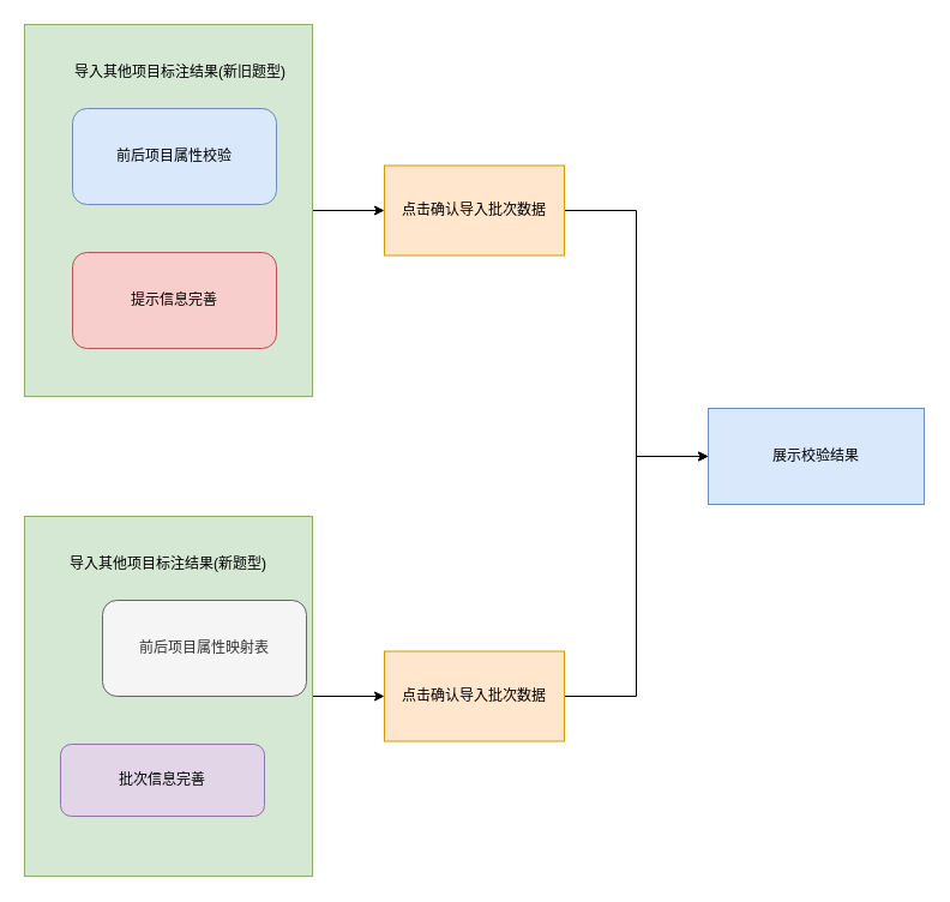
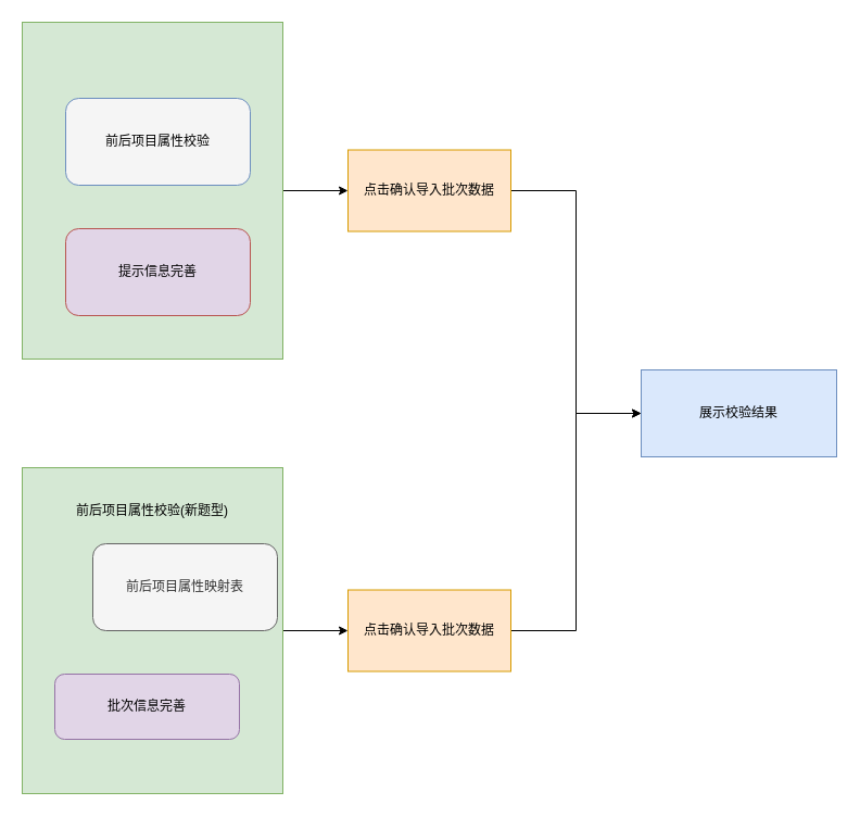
  <mxCell id="0" />
  <mxCell id="1" parent="0" />
  <mxCell id="2" style="edgeStyle=orthogonalEdgeStyle;rounded=0;orthogonalLoop=1;jettySize=auto;html=1;exitX=1;exitY=0.5;exitDx=0;exitDy=0;entryX=0;entryY=0.5;entryDx=0;entryDy=0;" edge="1" parent="1" source="3" target="13"><mxGeometry relative="1" as="geometry" /></mxCell>
  <mxCell id="3" value="" style="rounded=0;whiteSpace=wrap;html=1;fillColor=#d5e8d4;strokeColor=#82b366;" vertex="1" parent="1"><mxGeometry x="20" y="20" width="240" height="310" as="geometry" /></mxCell>
- <mxCell id="4" value="导入其他项目标注结果(新旧题型)" style="text;html=1;strokeColor=none;fillColor=none;align=center;verticalAlign=middle;whiteSpace=wrap;rounded=0;" vertex="1" parent="1"><mxGeometry x="50" y="40" width="200" height="40" as="geometry" /></mxCell>
- <mxCell id="5" value="前后项目属性校验" style="rounded=1;whiteSpace=wrap;html=1;fillColor=#dae8fc;strokeColor=#6c8ebf;" vertex="1" parent="1"><mxGeometry x="60" y="90" width="170" height="80" as="geometry" /></mxCell>
- <mxCell id="6" value="提示信息完善" style="rounded=1;whiteSpace=wrap;html=1;fillColor=#f8cecc;strokeColor=#b85450;" vertex="1" parent="1"><mxGeometry x="60" y="210" width="170" height="80" as="geometry" /></mxCell>
+ <mxCell id="5" value="前后项目属性校验" style="rounded=1;whiteSpace=wrap;html=1;fillColor=#f5f5f5;strokeColor=#6c8ebf;" vertex="1" parent="1"><mxGeometry x="60" y="90" width="170" height="80" as="geometry" /></mxCell>
+ <mxCell id="6" value="提示信息完善" style="rounded=1;whiteSpace=wrap;html=1;fillColor=#e1d5e7;strokeColor=#b85450;" vertex="1" parent="1"><mxGeometry x="60" y="210" width="170" height="80" as="geometry" /></mxCell>
  <mxCell id="7" style="edgeStyle=orthogonalEdgeStyle;rounded=0;orthogonalLoop=1;jettySize=auto;html=1;exitX=1;exitY=0.5;exitDx=0;exitDy=0;" edge="1" parent="1" source="8" target="15"><mxGeometry relative="1" as="geometry" /></mxCell>
  <mxCell id="8" value="" style="rounded=0;whiteSpace=wrap;html=1;fillColor=#d5e8d4;strokeColor=#82b366;" vertex="1" parent="1"><mxGeometry x="20" y="430" width="240" height="300" as="geometry" /></mxCell>
- <mxCell id="9" value="导入其他项目标注结果(新题型)" style="text;html=1;strokeColor=none;fillColor=none;align=center;verticalAlign=middle;whiteSpace=wrap;rounded=0;" vertex="1" parent="1"><mxGeometry x="40" y="450" width="200" height="40" as="geometry" /></mxCell>
+ <mxCell id="9" value="前后项目属性校验(新题型)" style="text;html=1;strokeColor=none;fillColor=none;align=center;verticalAlign=middle;whiteSpace=wrap;rounded=0;" vertex="1" parent="1"><mxGeometry x="40" y="450" width="200" height="40" as="geometry" /></mxCell>
  <mxCell id="10" value="前后项目属性映射表" style="rounded=1;whiteSpace=wrap;html=1;fillColor=#f5f5f5;strokeColor=#666666;fontColor=#333333;" vertex="1" parent="1"><mxGeometry x="85" y="500" width="170" height="80" as="geometry" /></mxCell>
  <mxCell id="11" value="批次信息完善" style="rounded=1;whiteSpace=wrap;html=1;fillColor=#e1d5e7;strokeColor=#9673a6;" vertex="1" parent="1"><mxGeometry x="50" y="620" width="170" height="60" as="geometry" /></mxCell>
  <mxCell id="12" style="edgeStyle=orthogonalEdgeStyle;rounded=0;orthogonalLoop=1;jettySize=auto;html=1;entryX=0;entryY=0.5;entryDx=0;entryDy=0;" edge="1" parent="1" source="13" target="16"><mxGeometry relative="1" as="geometry" /></mxCell>
  <mxCell id="13" value="点击确认导入批次数据" style="rounded=0;whiteSpace=wrap;html=1;fillColor=#ffe6cc;strokeColor=#d79b00;" vertex="1" parent="1"><mxGeometry x="320" y="137.5" width="150" height="75" as="geometry" /></mxCell>
  <mxCell id="14" style="edgeStyle=orthogonalEdgeStyle;rounded=0;orthogonalLoop=1;jettySize=auto;html=1;exitX=1;exitY=0.5;exitDx=0;exitDy=0;entryX=0;entryY=0.5;entryDx=0;entryDy=0;" edge="1" parent="1" source="15" target="16"><mxGeometry relative="1" as="geometry" /></mxCell>
  <mxCell id="15" value="点击确认导入批次数据" style="rounded=0;whiteSpace=wrap;html=1;fillColor=#ffe6cc;strokeColor=#d79b00;" vertex="1" parent="1"><mxGeometry x="320" y="542.5" width="150" height="75" as="geometry" /></mxCell>
  <mxCell id="16" value="展示校验结果" style="rounded=0;whiteSpace=wrap;html=1;fillColor=#dae8fc;strokeColor=#6c8ebf;" vertex="1" parent="1"><mxGeometry x="590" y="340" width="180" height="80" as="geometry" /></mxCell>
